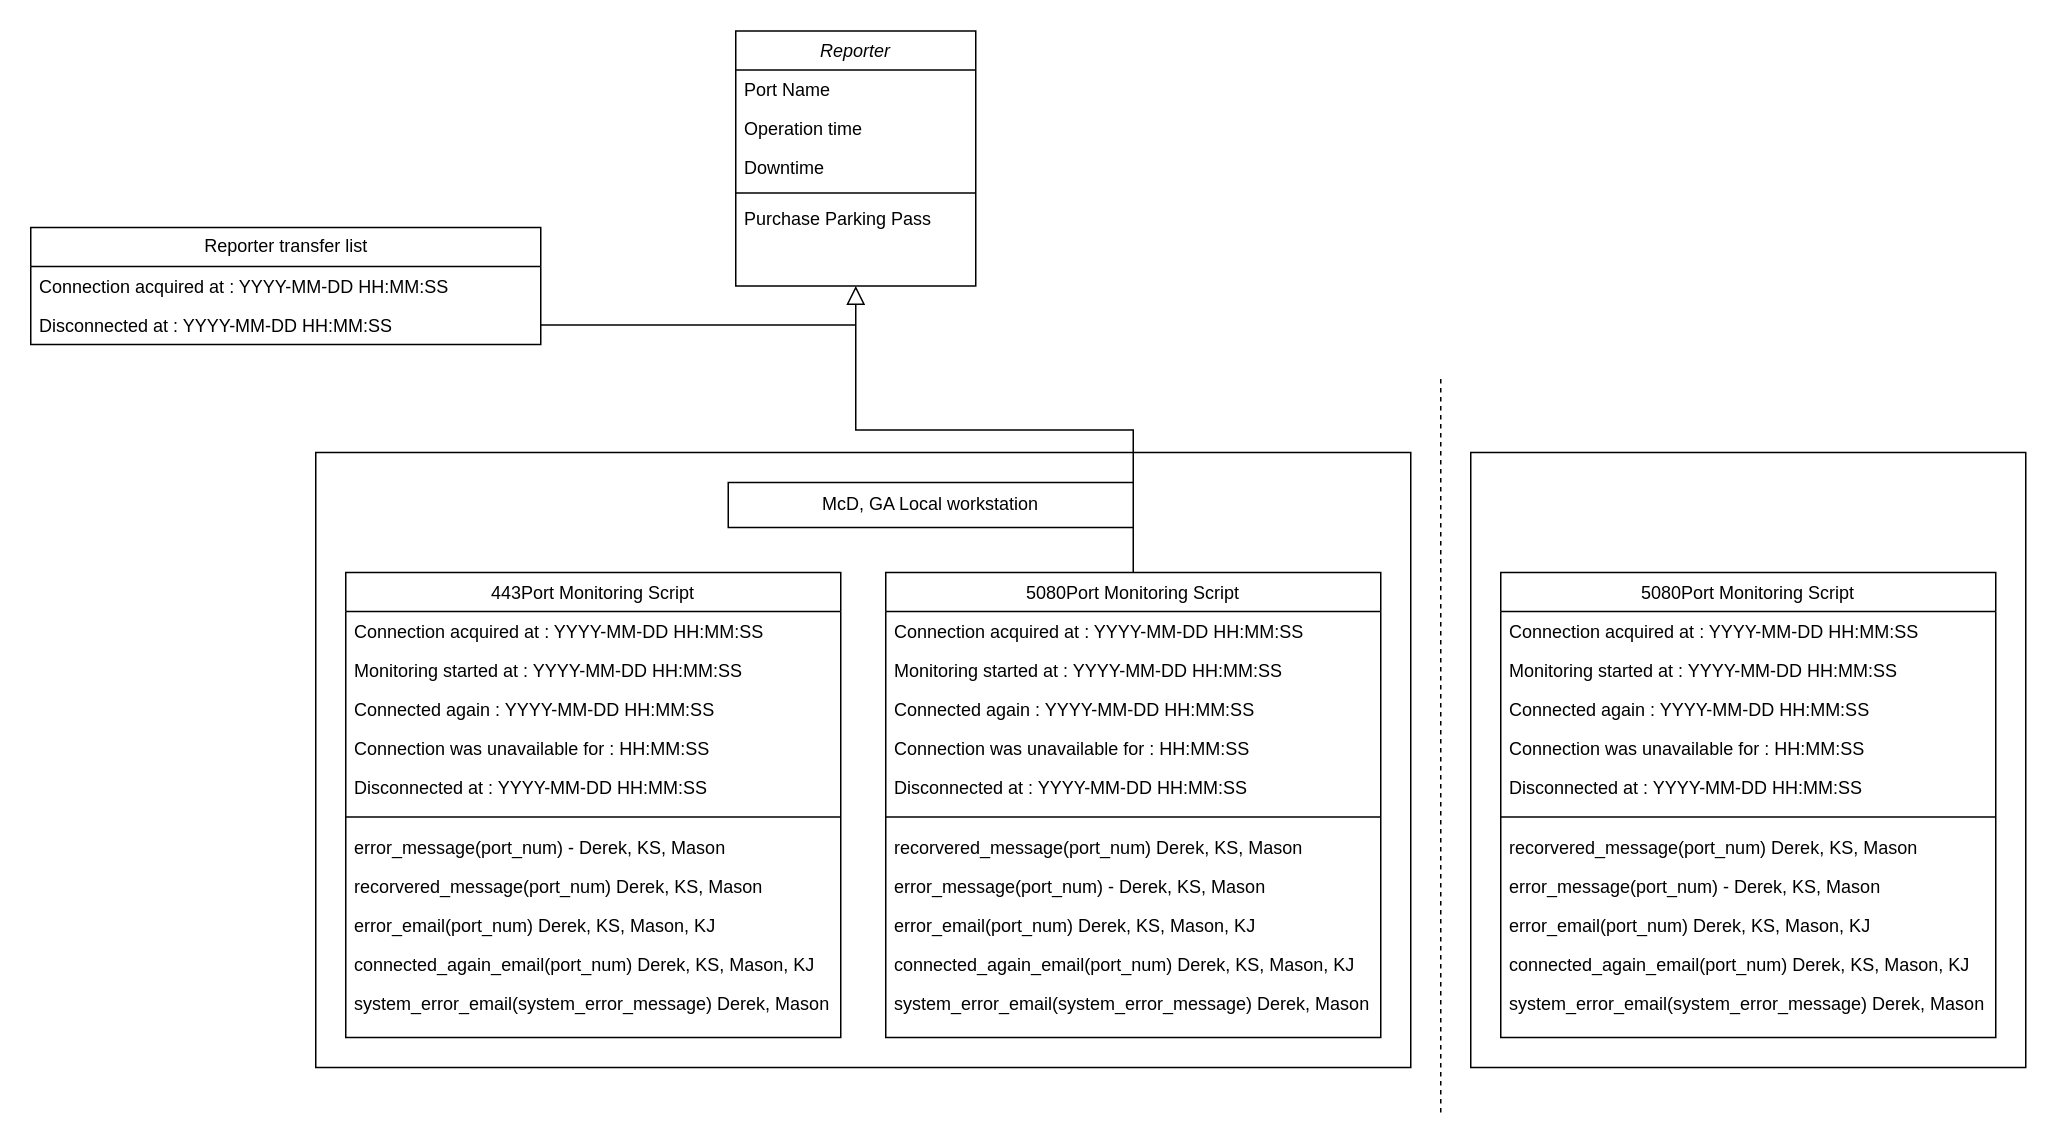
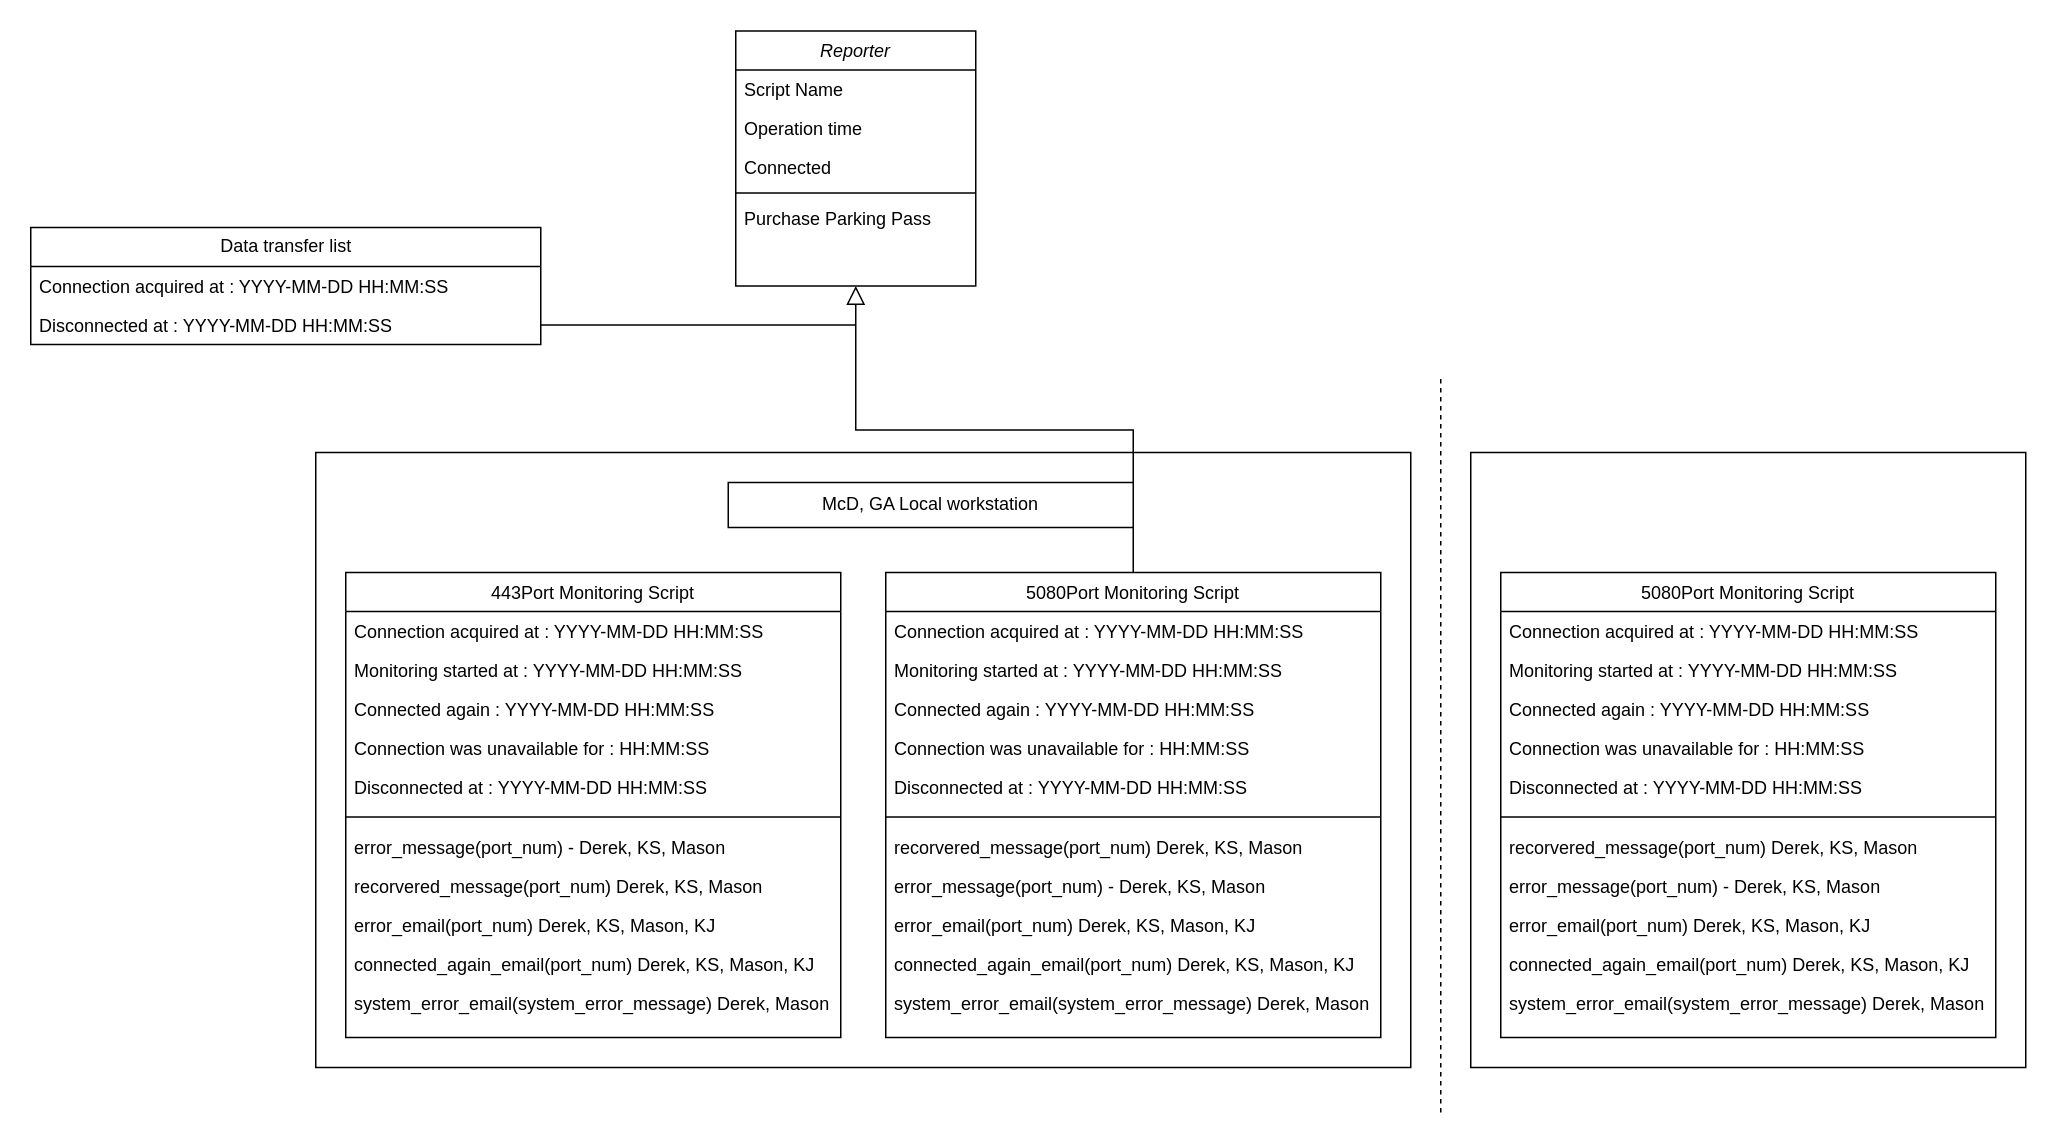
  <mxCell id="0" />
  <mxCell id="1" parent="0" />
  <mxCell id="2" value="" style="rounded=0;whiteSpace=wrap;html=1;" vertex="1" parent="1"><mxGeometry x="980" y="301" width="370" height="410" as="geometry" /></mxCell>
  <mxCell id="3" value="" style="rounded=0;whiteSpace=wrap;html=1;" vertex="1" parent="1"><mxGeometry x="210" y="301" width="730" height="410" as="geometry" /></mxCell>
  <mxCell id="4" value="Reporter" style="swimlane;fontStyle=2;align=center;verticalAlign=top;childLayout=stackLayout;horizontal=1;startSize=26;horizontalStack=0;resizeParent=1;resizeLast=0;collapsible=1;marginBottom=0;rounded=0;shadow=0;strokeWidth=1;" parent="1" vertex="1"><mxGeometry x="490" y="20" width="160" height="170" as="geometry"><mxRectangle x="230" y="140" width="160" height="26" as="alternateBounds" /></mxGeometry></mxCell>
- <mxCell id="5" value="Port Name" style="text;align=left;verticalAlign=top;spacingLeft=4;spacingRight=4;overflow=hidden;rotatable=0;points=[[0,0.5],[1,0.5]];portConstraint=eastwest;" parent="4" vertex="1"><mxGeometry y="26" width="160" height="26" as="geometry" /></mxCell>
+ <mxCell id="5" value="Script Name" style="text;align=left;verticalAlign=top;spacingLeft=4;spacingRight=4;overflow=hidden;rotatable=0;points=[[0,0.5],[1,0.5]];portConstraint=eastwest;" parent="4" vertex="1"><mxGeometry y="26" width="160" height="26" as="geometry" /></mxCell>
  <mxCell id="6" value="Operation time" style="text;align=left;verticalAlign=top;spacingLeft=4;spacingRight=4;overflow=hidden;rotatable=0;points=[[0,0.5],[1,0.5]];portConstraint=eastwest;rounded=0;shadow=0;html=0;" parent="4" vertex="1"><mxGeometry y="52" width="160" height="26" as="geometry" /></mxCell>
- <mxCell id="7" value="Downtime" style="text;align=left;verticalAlign=top;spacingLeft=4;spacingRight=4;overflow=hidden;rotatable=0;points=[[0,0.5],[1,0.5]];portConstraint=eastwest;rounded=0;shadow=0;html=0;" parent="4" vertex="1"><mxGeometry y="78" width="160" height="26" as="geometry" /></mxCell>
+ <mxCell id="7" value="Connected" style="text;align=left;verticalAlign=top;spacingLeft=4;spacingRight=4;overflow=hidden;rotatable=0;points=[[0,0.5],[1,0.5]];portConstraint=eastwest;rounded=0;shadow=0;html=0;" parent="4" vertex="1"><mxGeometry y="78" width="160" height="26" as="geometry" /></mxCell>
  <mxCell id="8" value="" style="line;html=1;strokeWidth=1;align=left;verticalAlign=middle;spacingTop=-1;spacingLeft=3;spacingRight=3;rotatable=0;labelPosition=right;points=[];portConstraint=eastwest;" parent="4" vertex="1"><mxGeometry y="104" width="160" height="8" as="geometry" /></mxCell>
  <mxCell id="9" value="Purchase Parking Pass" style="text;align=left;verticalAlign=top;spacingLeft=4;spacingRight=4;overflow=hidden;rotatable=0;points=[[0,0.5],[1,0.5]];portConstraint=eastwest;" parent="4" vertex="1"><mxGeometry y="112" width="160" height="58" as="geometry" /></mxCell>
  <mxCell id="10" value="443Port Monitoring Script" style="swimlane;fontStyle=0;align=center;verticalAlign=top;childLayout=stackLayout;horizontal=1;startSize=26;horizontalStack=0;resizeParent=1;resizeLast=0;collapsible=1;marginBottom=0;rounded=0;shadow=0;strokeWidth=1;" parent="1" vertex="1"><mxGeometry x="230" y="381" width="330" height="310" as="geometry"><mxRectangle x="130" y="380" width="160" height="26" as="alternateBounds" /></mxGeometry></mxCell>
  <mxCell id="11" value="Connection acquired at : YYYY-MM-DD HH:MM:SS" style="text;align=left;verticalAlign=top;spacingLeft=4;spacingRight=4;overflow=hidden;rotatable=0;points=[[0,0.5],[1,0.5]];portConstraint=eastwest;" parent="10" vertex="1"><mxGeometry y="26" width="330" height="26" as="geometry" /></mxCell>
  <mxCell id="12" value="Monitoring started at : YYYY-MM-DD HH:MM:SS" style="text;align=left;verticalAlign=top;spacingLeft=4;spacingRight=4;overflow=hidden;rotatable=0;points=[[0,0.5],[1,0.5]];portConstraint=eastwest;rounded=0;shadow=0;html=0;" parent="10" vertex="1"><mxGeometry y="52" width="330" height="26" as="geometry" /></mxCell>
  <mxCell id="13" value="Connected again : YYYY-MM-DD HH:MM:SS" style="text;align=left;verticalAlign=top;spacingLeft=4;spacingRight=4;overflow=hidden;rotatable=0;points=[[0,0.5],[1,0.5]];portConstraint=eastwest;rounded=0;shadow=0;html=0;" vertex="1" parent="10"><mxGeometry y="78" width="330" height="26" as="geometry" /></mxCell>
  <mxCell id="14" value="Connection was unavailable for : HH:MM:SS" style="text;align=left;verticalAlign=top;spacingLeft=4;spacingRight=4;overflow=hidden;rotatable=0;points=[[0,0.5],[1,0.5]];portConstraint=eastwest;rounded=0;shadow=0;html=0;" vertex="1" parent="10"><mxGeometry y="104" width="330" height="26" as="geometry" /></mxCell>
  <mxCell id="15" value="Disconnected at : YYYY-MM-DD HH:MM:SS" style="text;align=left;verticalAlign=top;spacingLeft=4;spacingRight=4;overflow=hidden;rotatable=0;points=[[0,0.5],[1,0.5]];portConstraint=eastwest;rounded=0;shadow=0;html=0;" vertex="1" parent="10"><mxGeometry y="130" width="330" height="26" as="geometry" /></mxCell>
  <mxCell id="16" value="" style="line;html=1;strokeWidth=1;align=left;verticalAlign=middle;spacingTop=-1;spacingLeft=3;spacingRight=3;rotatable=0;labelPosition=right;points=[];portConstraint=eastwest;" parent="10" vertex="1"><mxGeometry y="156" width="330" height="14" as="geometry" /></mxCell>
  <mxCell id="17" value="error_message(port_num) - Derek, KS, Mason" style="text;align=left;verticalAlign=top;spacingLeft=4;spacingRight=4;overflow=hidden;rotatable=0;points=[[0,0.5],[1,0.5]];portConstraint=eastwest;fontStyle=0" parent="10" vertex="1"><mxGeometry y="170" width="330" height="26" as="geometry" /></mxCell>
  <mxCell id="18" value="recorvered_message(port_num) Derek, KS, Mason" style="text;align=left;verticalAlign=top;spacingLeft=4;spacingRight=4;overflow=hidden;rotatable=0;points=[[0,0.5],[1,0.5]];portConstraint=eastwest;" parent="10" vertex="1"><mxGeometry y="196" width="330" height="26" as="geometry" /></mxCell>
  <mxCell id="19" value="error_email(port_num) Derek, KS, Mason, KJ" style="text;align=left;verticalAlign=top;spacingLeft=4;spacingRight=4;overflow=hidden;rotatable=0;points=[[0,0.5],[1,0.5]];portConstraint=eastwest;" vertex="1" parent="10"><mxGeometry y="222" width="330" height="26" as="geometry" /></mxCell>
  <mxCell id="20" value="connected_again_email(port_num) Derek, KS, Mason, KJ" style="text;align=left;verticalAlign=top;spacingLeft=4;spacingRight=4;overflow=hidden;rotatable=0;points=[[0,0.5],[1,0.5]];portConstraint=eastwest;" vertex="1" parent="10"><mxGeometry y="248" width="330" height="26" as="geometry" /></mxCell>
  <mxCell id="21" value="system_error_email(system_error_message) Derek, Mason" style="text;align=left;verticalAlign=top;spacingLeft=4;spacingRight=4;overflow=hidden;rotatable=0;points=[[0,0.5],[1,0.5]];portConstraint=eastwest;" vertex="1" parent="10"><mxGeometry y="274" width="330" height="26" as="geometry" /></mxCell>
  <mxCell id="22" value="5080Port Monitoring Script" style="swimlane;fontStyle=0;align=center;verticalAlign=top;childLayout=stackLayout;horizontal=1;startSize=26;horizontalStack=0;resizeParent=1;resizeLast=0;collapsible=1;marginBottom=0;rounded=0;shadow=0;strokeWidth=1;" parent="1" vertex="1"><mxGeometry x="590" y="381" width="330" height="310" as="geometry"><mxRectangle x="340" y="380" width="170" height="26" as="alternateBounds" /></mxGeometry></mxCell>
  <mxCell id="23" value="Connection acquired at : YYYY-MM-DD HH:MM:SS" style="text;align=left;verticalAlign=top;spacingLeft=4;spacingRight=4;overflow=hidden;rotatable=0;points=[[0,0.5],[1,0.5]];portConstraint=eastwest;" vertex="1" parent="22"><mxGeometry y="26" width="330" height="26" as="geometry" /></mxCell>
  <mxCell id="24" value="Monitoring started at : YYYY-MM-DD HH:MM:SS" style="text;align=left;verticalAlign=top;spacingLeft=4;spacingRight=4;overflow=hidden;rotatable=0;points=[[0,0.5],[1,0.5]];portConstraint=eastwest;rounded=0;shadow=0;html=0;" vertex="1" parent="22"><mxGeometry y="52" width="330" height="26" as="geometry" /></mxCell>
  <mxCell id="25" value="Connected again : YYYY-MM-DD HH:MM:SS" style="text;align=left;verticalAlign=top;spacingLeft=4;spacingRight=4;overflow=hidden;rotatable=0;points=[[0,0.5],[1,0.5]];portConstraint=eastwest;rounded=0;shadow=0;html=0;" vertex="1" parent="22"><mxGeometry y="78" width="330" height="26" as="geometry" /></mxCell>
  <mxCell id="26" value="Connection was unavailable for : HH:MM:SS" style="text;align=left;verticalAlign=top;spacingLeft=4;spacingRight=4;overflow=hidden;rotatable=0;points=[[0,0.5],[1,0.5]];portConstraint=eastwest;rounded=0;shadow=0;html=0;" vertex="1" parent="22"><mxGeometry y="104" width="330" height="26" as="geometry" /></mxCell>
  <mxCell id="27" value="Disconnected at : YYYY-MM-DD HH:MM:SS" style="text;align=left;verticalAlign=top;spacingLeft=4;spacingRight=4;overflow=hidden;rotatable=0;points=[[0,0.5],[1,0.5]];portConstraint=eastwest;rounded=0;shadow=0;html=0;" vertex="1" parent="22"><mxGeometry y="130" width="330" height="26" as="geometry" /></mxCell>
  <mxCell id="28" value="" style="line;html=1;strokeWidth=1;align=left;verticalAlign=middle;spacingTop=-1;spacingLeft=3;spacingRight=3;rotatable=0;labelPosition=right;points=[];portConstraint=eastwest;" parent="22" vertex="1"><mxGeometry y="156" width="330" height="14" as="geometry" /></mxCell>
  <mxCell id="29" value="recorvered_message(port_num) Derek, KS, Mason" style="text;align=left;verticalAlign=top;spacingLeft=4;spacingRight=4;overflow=hidden;rotatable=0;points=[[0,0.5],[1,0.5]];portConstraint=eastwest;" vertex="1" parent="22"><mxGeometry y="170" width="330" height="26" as="geometry" /></mxCell>
  <mxCell id="30" value="error_message(port_num) - Derek, KS, Mason" style="text;align=left;verticalAlign=top;spacingLeft=4;spacingRight=4;overflow=hidden;rotatable=0;points=[[0,0.5],[1,0.5]];portConstraint=eastwest;fontStyle=0" vertex="1" parent="22"><mxGeometry y="196" width="330" height="26" as="geometry" /></mxCell>
  <mxCell id="31" value="error_email(port_num) Derek, KS, Mason, KJ" style="text;align=left;verticalAlign=top;spacingLeft=4;spacingRight=4;overflow=hidden;rotatable=0;points=[[0,0.5],[1,0.5]];portConstraint=eastwest;" vertex="1" parent="22"><mxGeometry y="222" width="330" height="26" as="geometry" /></mxCell>
  <mxCell id="32" value="connected_again_email(port_num) Derek, KS, Mason, KJ" style="text;align=left;verticalAlign=top;spacingLeft=4;spacingRight=4;overflow=hidden;rotatable=0;points=[[0,0.5],[1,0.5]];portConstraint=eastwest;" vertex="1" parent="22"><mxGeometry y="248" width="330" height="26" as="geometry" /></mxCell>
  <mxCell id="33" value="system_error_email(system_error_message) Derek, Mason" style="text;align=left;verticalAlign=top;spacingLeft=4;spacingRight=4;overflow=hidden;rotatable=0;points=[[0,0.5],[1,0.5]];portConstraint=eastwest;" vertex="1" parent="22"><mxGeometry y="274" width="330" height="26" as="geometry" /></mxCell>
  <mxCell id="34" value="" style="endArrow=block;endSize=10;endFill=0;shadow=0;strokeWidth=1;rounded=0;edgeStyle=elbowEdgeStyle;elbow=vertical;" parent="1" source="22" target="4" edge="1"><mxGeometry width="160" relative="1" as="geometry"><mxPoint x="230" y="-126" as="sourcePoint" /><mxPoint x="330" y="-228" as="targetPoint" /></mxGeometry></mxCell>
  <mxCell id="35" value="5080Port Monitoring Script" style="swimlane;fontStyle=0;align=center;verticalAlign=top;childLayout=stackLayout;horizontal=1;startSize=26;horizontalStack=0;resizeParent=1;resizeLast=0;collapsible=1;marginBottom=0;rounded=0;shadow=0;strokeWidth=1;" vertex="1" parent="1"><mxGeometry x="1000" y="381" width="330" height="310" as="geometry"><mxRectangle x="340" y="380" width="170" height="26" as="alternateBounds" /></mxGeometry></mxCell>
  <mxCell id="36" value="Connection acquired at : YYYY-MM-DD HH:MM:SS" style="text;align=left;verticalAlign=top;spacingLeft=4;spacingRight=4;overflow=hidden;rotatable=0;points=[[0,0.5],[1,0.5]];portConstraint=eastwest;" vertex="1" parent="35"><mxGeometry y="26" width="330" height="26" as="geometry" /></mxCell>
  <mxCell id="37" value="Monitoring started at : YYYY-MM-DD HH:MM:SS" style="text;align=left;verticalAlign=top;spacingLeft=4;spacingRight=4;overflow=hidden;rotatable=0;points=[[0,0.5],[1,0.5]];portConstraint=eastwest;rounded=0;shadow=0;html=0;" vertex="1" parent="35"><mxGeometry y="52" width="330" height="26" as="geometry" /></mxCell>
  <mxCell id="38" value="Connected again : YYYY-MM-DD HH:MM:SS" style="text;align=left;verticalAlign=top;spacingLeft=4;spacingRight=4;overflow=hidden;rotatable=0;points=[[0,0.5],[1,0.5]];portConstraint=eastwest;rounded=0;shadow=0;html=0;" vertex="1" parent="35"><mxGeometry y="78" width="330" height="26" as="geometry" /></mxCell>
  <mxCell id="39" value="Connection was unavailable for : HH:MM:SS" style="text;align=left;verticalAlign=top;spacingLeft=4;spacingRight=4;overflow=hidden;rotatable=0;points=[[0,0.5],[1,0.5]];portConstraint=eastwest;rounded=0;shadow=0;html=0;" vertex="1" parent="35"><mxGeometry y="104" width="330" height="26" as="geometry" /></mxCell>
  <mxCell id="40" value="Disconnected at : YYYY-MM-DD HH:MM:SS" style="text;align=left;verticalAlign=top;spacingLeft=4;spacingRight=4;overflow=hidden;rotatable=0;points=[[0,0.5],[1,0.5]];portConstraint=eastwest;rounded=0;shadow=0;html=0;" vertex="1" parent="35"><mxGeometry y="130" width="330" height="26" as="geometry" /></mxCell>
  <mxCell id="41" value="" style="line;html=1;strokeWidth=1;align=left;verticalAlign=middle;spacingTop=-1;spacingLeft=3;spacingRight=3;rotatable=0;labelPosition=right;points=[];portConstraint=eastwest;" vertex="1" parent="35"><mxGeometry y="156" width="330" height="14" as="geometry" /></mxCell>
  <mxCell id="42" value="recorvered_message(port_num) Derek, KS, Mason" style="text;align=left;verticalAlign=top;spacingLeft=4;spacingRight=4;overflow=hidden;rotatable=0;points=[[0,0.5],[1,0.5]];portConstraint=eastwest;" vertex="1" parent="35"><mxGeometry y="170" width="330" height="26" as="geometry" /></mxCell>
  <mxCell id="43" value="error_message(port_num) - Derek, KS, Mason" style="text;align=left;verticalAlign=top;spacingLeft=4;spacingRight=4;overflow=hidden;rotatable=0;points=[[0,0.5],[1,0.5]];portConstraint=eastwest;fontStyle=0" vertex="1" parent="35"><mxGeometry y="196" width="330" height="26" as="geometry" /></mxCell>
  <mxCell id="44" value="error_email(port_num) Derek, KS, Mason, KJ" style="text;align=left;verticalAlign=top;spacingLeft=4;spacingRight=4;overflow=hidden;rotatable=0;points=[[0,0.5],[1,0.5]];portConstraint=eastwest;" vertex="1" parent="35"><mxGeometry y="222" width="330" height="26" as="geometry" /></mxCell>
  <mxCell id="45" value="connected_again_email(port_num) Derek, KS, Mason, KJ" style="text;align=left;verticalAlign=top;spacingLeft=4;spacingRight=4;overflow=hidden;rotatable=0;points=[[0,0.5],[1,0.5]];portConstraint=eastwest;" vertex="1" parent="35"><mxGeometry y="248" width="330" height="26" as="geometry" /></mxCell>
  <mxCell id="46" value="system_error_email(system_error_message) Derek, Mason" style="text;align=left;verticalAlign=top;spacingLeft=4;spacingRight=4;overflow=hidden;rotatable=0;points=[[0,0.5],[1,0.5]];portConstraint=eastwest;" vertex="1" parent="35"><mxGeometry y="274" width="330" height="26" as="geometry" /></mxCell>
  <mxCell id="47" value="" style="edgeStyle=entityRelationEdgeStyle;startArrow=none;endArrow=none;segment=10;curved=1;sourcePerimeterSpacing=0;targetPerimeterSpacing=0;rounded=0;exitX=1;exitY=0.5;exitDx=0;exitDy=0;" edge="1" parent="1" source="50"><mxGeometry relative="1" as="geometry"><mxPoint x="243" y="136" as="sourcePoint" /><mxPoint x="570" y="216" as="targetPoint" /></mxGeometry></mxCell>
- <mxCell id="48" value="Reporter transfer list" style="swimlane;fontStyle=0;childLayout=stackLayout;horizontal=1;startSize=26;fillColor=none;horizontalStack=0;resizeParent=1;resizeParentMax=0;resizeLast=0;collapsible=1;marginBottom=0;html=1;" vertex="1" parent="1"><mxGeometry y="151" width="340" height="78" as="geometry" x="20" /></mxCell>
+ <mxCell id="48" value="Data transfer list" style="swimlane;fontStyle=0;childLayout=stackLayout;horizontal=1;startSize=26;fillColor=none;horizontalStack=0;resizeParent=1;resizeParentMax=0;resizeLast=0;collapsible=1;marginBottom=0;html=1;" vertex="1" parent="1"><mxGeometry y="151" width="340" height="78" as="geometry" x="20" /></mxCell>
  <mxCell id="49" value="Connection acquired at : YYYY-MM-DD HH:MM:SS" style="text;strokeColor=none;fillColor=none;align=left;verticalAlign=top;spacingLeft=4;spacingRight=4;overflow=hidden;rotatable=0;points=[[0,0.5],[1,0.5]];portConstraint=eastwest;whiteSpace=wrap;html=1;" vertex="1" parent="48"><mxGeometry y="26" width="340" height="26" as="geometry" /></mxCell>
  <mxCell id="50" value="Disconnected at : YYYY-MM-DD HH:MM:SS" style="text;strokeColor=none;fillColor=none;align=left;verticalAlign=top;spacingLeft=4;spacingRight=4;overflow=hidden;rotatable=0;points=[[0,0.5],[1,0.5]];portConstraint=eastwest;whiteSpace=wrap;html=1;" vertex="1" parent="48"><mxGeometry y="52" width="340" height="26" as="geometry" /></mxCell>
  <mxCell id="51" value="" style="endArrow=none;dashed=1;html=1;rounded=0;" edge="1" parent="1"><mxGeometry width="50" height="50" relative="1" as="geometry"><mxPoint x="960" y="741" as="sourcePoint" /><mxPoint x="960" y="251" as="targetPoint" /></mxGeometry></mxCell>
  <mxCell id="52" value="McD, GA Local workstation" style="rounded=0;whiteSpace=wrap;html=1;" vertex="1" parent="1"><mxGeometry x="485" y="321" width="270" height="30" as="geometry" /></mxCell>
